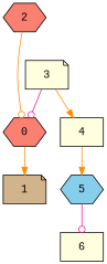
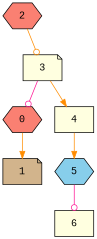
  digraph {
    fontname="Liberation Mono"
    node [fillcolor=lightyellow fontname="Liberation Mono" shape=hexagon style=filled]
    edge [arrowhead=normal color=darkorange fontname="Liberation Mono" heightLimit=3 primaryType=mainStreet secondaryType=none village=Berlin weight=10]
    1 [fillcolor=tan shape=note]
    0 [fillcolor=salmon]
    3 [shape=note]
    2 [fillcolor=salmon]
    4 [shape=box]
    5 [fillcolor=skyblue]
    6 [shape=box]
    0 -> 1
    3 -> 0 [arrowhead=odot color=deeppink weight=20]
    3 -> 4 [primaryType=countyRoad village=Germany]
-   2 -> 0 [arrowhead=odot primaryType=sideStreet]
+   2 -> 3 [arrowhead=odot primaryType=sideStreet]
    4 -> 5 [village=Munich]
    5 -> 6 [arrowhead=odot color=deeppink secondaryType=tunnel village=Munich weight=40]
  }
